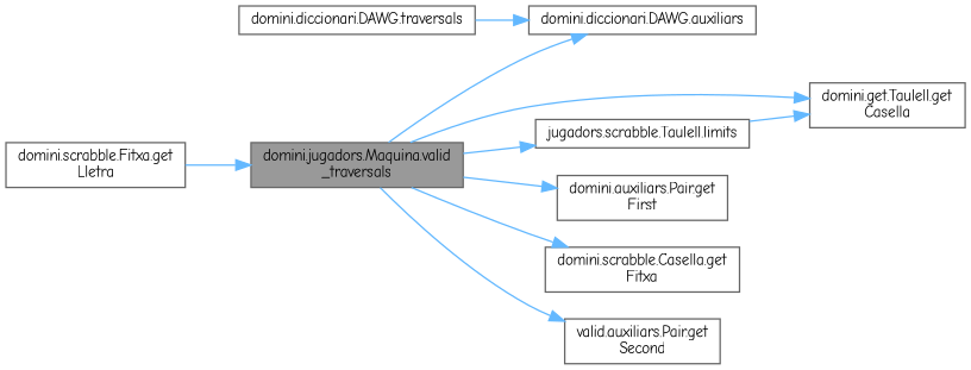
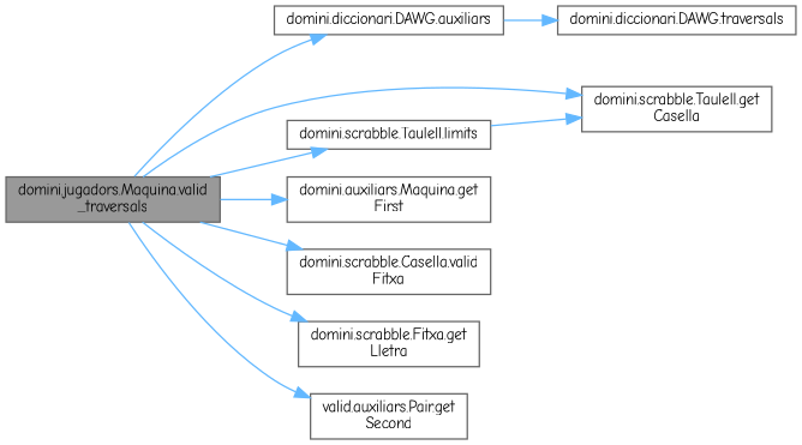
  digraph {
    fontname="Comic Neue"
    rankdir=LR
    node [color=grey40 fillcolor=white fontname="Comic Neue" fontsize=10 shape=box style=filled]
    edge [color=steelblue1 fontname="Comic Neue" fontsize=10 labelfontname=Helvetica labelfontsize=10 style=solid]
    n1 [color=gray40 fillcolor=grey60 fontcolor=black height=0.2 label="domini.jugadors.Maquina.valid\l_traversals" width=0.4]
    n2 [height=0.2 label="domini.diccionari.DAWG.auxiliars" width=0.4]
-   n3 [height=0.2 label="domini.get.Taulell.get\lCasella" width=0.4]
-   n4 [height=0.2 label="jugadors.scrabble.Taulell.limits" width=0.4]
-   n5 [height=0.2 label="domini.auxiliars.Pair.get\lFirst" width=0.4]
-   n6 [height=0.2 label="domini.scrabble.Casella.get\lFitxa" width=0.4]
+   n3 [height=0.2 label="domini.scrabble.Taulell.get\lCasella" width=0.4]
+   n4 [height=0.2 label="domini.scrabble.Taulell.limits" width=0.4]
+   n5 [height=0.2 label="domini.auxiliars.Maquina.get\lFirst" width=0.4]
+   n6 [height=0.2 label="domini.scrabble.Casella.valid\lFitxa" width=0.4]
    n7 [height=0.2 label="domini.scrabble.Fitxa.get\lLletra" width=0.4]
    n8 [height=0.2 label="valid.auxiliars.Pair.get\lSecond" width=0.4]
    n9 [height=0.2 label="domini.diccionari.DAWG.traversals" width=0.4]
    n1 -> n2
    n1 -> n3
    n1 -> n4
    n1 -> n5
    n1 -> n6
-   n7 -> n1
+   n1 -> n7
    n1 -> n8
-   n9 -> n2
+   n2 -> n9
    n4 -> n3
  }
